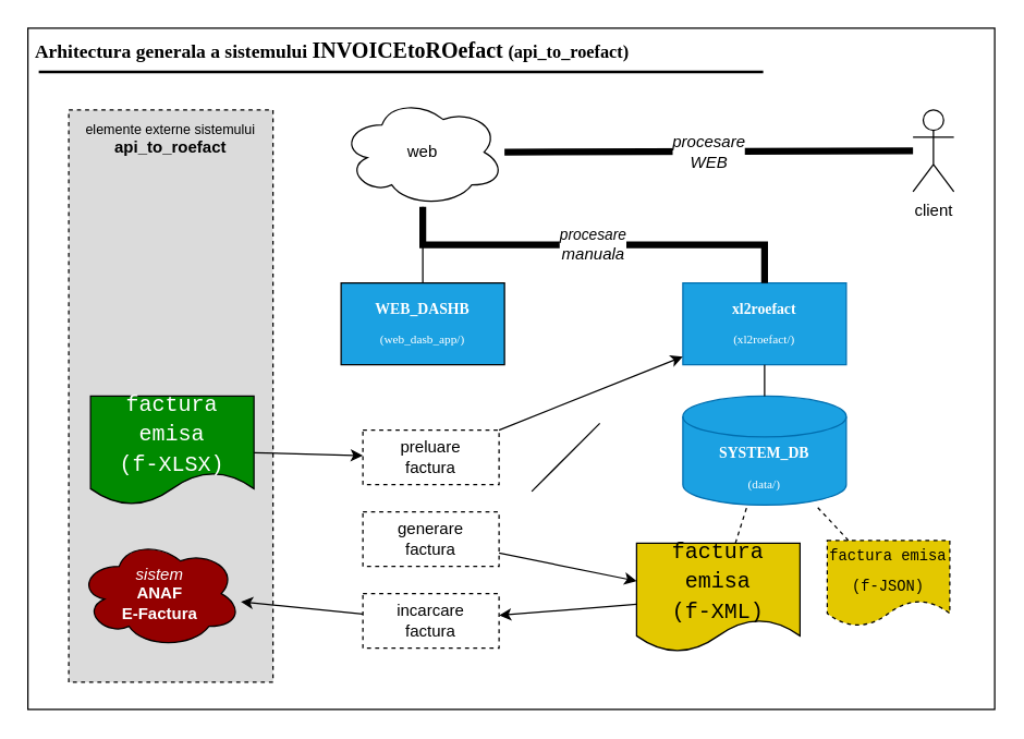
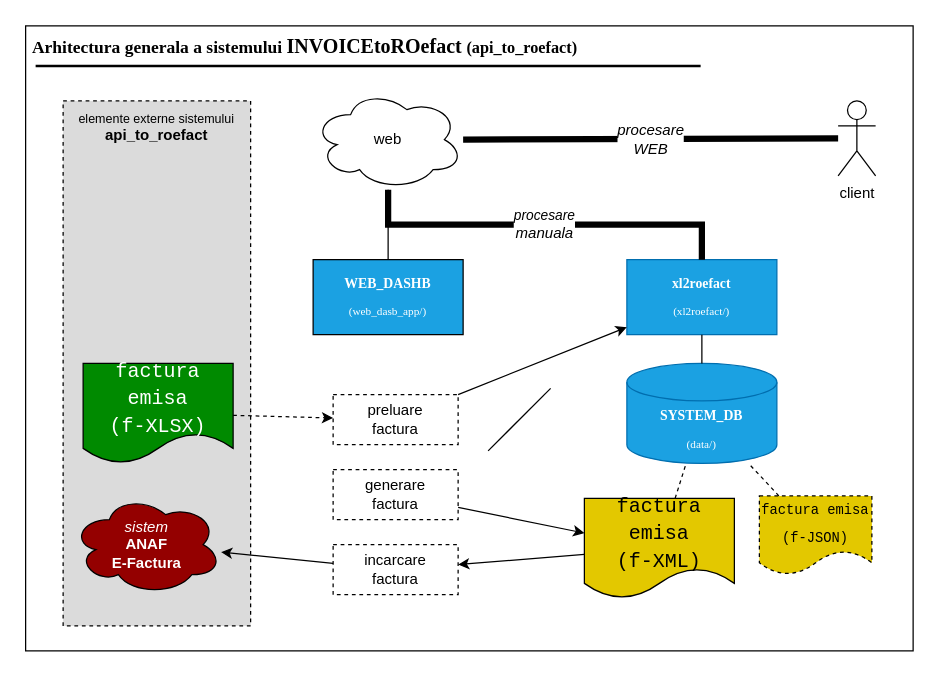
  <mxCell id="0" />
  <mxCell id="1" parent="0" />
  <mxCell id="2" value="&lt;font style=&quot;font-size: 14px;&quot;&gt;&amp;nbsp;Arhitectura generala a sistemului&amp;nbsp;&lt;/font&gt;&lt;font style=&quot;font-size: 16px;&quot; face=&quot;Tahoma&quot;&gt;INVOICEtoROefact&lt;/font&gt;&lt;span style=&quot;background-color: initial;&quot;&gt;&amp;nbsp;&lt;/span&gt;&lt;font face=&quot;Lucida Console&quot; style=&quot;background-color: initial; font-size: 13px;&quot;&gt;(api_to_roefact)&lt;/font&gt;" style="rounded=0;whiteSpace=wrap;html=1;fillColor=#ffffff;align=left;verticalAlign=top;fontFamily=Verdana;fontSize=15;fontStyle=1;strokeColor=#000000;fontColor=#000000;" parent="1" vertex="1"><mxGeometry x="20" width="710" height="500" as="geometry" y="20" /></mxCell>
  <mxCell id="3" value="&lt;font style=&quot;font-size: 10px;&quot;&gt;elemente externe sistemului&lt;/font&gt;&lt;br&gt;&lt;b&gt;&lt;font style=&quot;font-size: 12px;&quot;&gt;api_to_roefact&lt;/font&gt;&lt;/b&gt;" style="rounded=0;whiteSpace=wrap;html=1;verticalAlign=top;dashed=1;strokeWidth=1;fillColor=#DBDBDB;fontColor=#000000;strokeColor=#000000;" parent="1" vertex="1"><mxGeometry x="50" y="80" width="150" height="420" as="geometry" /></mxCell>
  <mxCell id="4" value="&lt;div style=&quot;line-height: 22px;&quot;&gt;&lt;div style=&quot;font-size: 11px; line-height: 22px;&quot;&gt;xl2roefact&lt;/div&gt;&lt;div style=&quot;line-height: 22px;&quot;&gt;&lt;span style=&quot;font-weight: normal;&quot;&gt;&lt;font style=&quot;font-size: 9px;&quot; face=&quot;Lucida Console&quot;&gt;(xl2roefact/)&lt;/font&gt;&lt;/span&gt;&lt;br&gt;&lt;/div&gt;&lt;/div&gt;" style="rounded=0;whiteSpace=wrap;html=1;fontFamily=Verdana;fontSize=11;fontStyle=1;fillColor=#1ba1e2;fontColor=#ffffff;strokeColor=#006EAF;labelBackgroundColor=none;" parent="1" vertex="1"><mxGeometry x="501" y="207" width="120" height="60" as="geometry" /></mxCell>
  <mxCell id="5" value="&lt;div style=&quot;color: rgb(255, 255, 255); line-height: 22px;&quot;&gt;&lt;div style=&quot;line-height: 22px;&quot;&gt;&lt;div style=&quot;font-size: 11px; line-height: 22px;&quot;&gt;WEB_DASHB&lt;/div&gt;&lt;div style=&quot;line-height: 22px;&quot;&gt;&lt;font style=&quot;font-weight: normal; font-size: 9px;&quot; face=&quot;Lucida Console&quot;&gt;(web_dasb_app/)&lt;/font&gt;&lt;/div&gt;&lt;/div&gt;&lt;/div&gt;" style="rounded=0;whiteSpace=wrap;html=1;fontFamily=Verdana;fontStyle=1;fontSize=11;fillColor=#1ba1e2;fontColor=#ffffff;strokeColor=#000000;labelBackgroundColor=none;" parent="1" vertex="1"><mxGeometry x="250" y="207" width="120" height="60" as="geometry" /></mxCell>
  <mxCell id="6" value="&lt;div style=&quot;line-height: 22px;&quot;&gt;&lt;div style=&quot;font-size: 11px; line-height: 22px;&quot;&gt;SYSTEM_DB&lt;/div&gt;&lt;div style=&quot;line-height: 22px;&quot;&gt;&lt;font style=&quot;font-size: 9px; font-weight: normal;&quot; face=&quot;Lucida Console&quot;&gt;(data/)&lt;/font&gt;&lt;/div&gt;&lt;/div&gt;" style="shape=cylinder3;whiteSpace=wrap;html=1;boundedLbl=1;backgroundOutline=1;size=15;fontFamily=Verdana;fontSize=11;fontStyle=1;strokeColor=#006EAF;fillColor=#1ba1e2;fontColor=#ffffff;labelBackgroundColor=none;" parent="1" vertex="1"><mxGeometry x="501" y="290" width="120" height="80" as="geometry" /></mxCell>
  <mxCell id="7" value="&lt;font color=&quot;#000000&quot;&gt;web&lt;/font&gt;" style="ellipse;shape=cloud;whiteSpace=wrap;html=1;fillColor=#FFFFFF;fontColor=#ffffff;strokeColor=#000000;" parent="1" vertex="1"><mxGeometry x="250" y="71" width="120" height="80" as="geometry" /></mxCell>
  <mxCell id="8" value="&lt;div style=&quot;color: rgb(255, 255, 255); font-family: Consolas, &amp;quot;Courier New&amp;quot;, monospace; font-size: 16px; line-height: 22px;&quot;&gt;factura emisa&lt;/div&gt;&lt;div style=&quot;color: rgb(255, 255, 255); font-family: Consolas, &amp;quot;Courier New&amp;quot;, monospace; font-size: 16px; line-height: 22px;&quot;&gt;(f-XLSX)&lt;/div&gt;" style="shape=document;whiteSpace=wrap;html=1;boundedLbl=1;fillColor=#008a00;fontColor=#ffffff;strokeColor=#000000;labelBackgroundColor=none;" parent="1" vertex="1"><mxGeometry x="66" y="290" width="120" height="80" as="geometry" /></mxCell>
  <mxCell id="9" value="&lt;div style=&quot;font-family: Consolas, &amp;quot;Courier New&amp;quot;, monospace; font-size: 16px; line-height: 22px;&quot;&gt;factura emisa&lt;/div&gt;&lt;div style=&quot;font-family: Consolas, &amp;quot;Courier New&amp;quot;, monospace; font-size: 16px; line-height: 22px;&quot;&gt;(f-XML)&lt;br&gt;&lt;/div&gt;" style="shape=document;whiteSpace=wrap;html=1;boundedLbl=1;fillColor=#e3c800;fontColor=#000000;strokeColor=#000000;labelBackgroundColor=none;" parent="1" vertex="1"><mxGeometry x="467" y="398" width="120" height="80" as="geometry" /></mxCell>
  <mxCell id="10" value="&lt;div style=&quot;font-family: Consolas, &amp;quot;Courier New&amp;quot;, monospace; font-size: 11px; line-height: 22px;&quot;&gt;factura emisa&lt;/div&gt;&lt;div style=&quot;font-family: Consolas, &amp;quot;Courier New&amp;quot;, monospace; font-size: 11px; line-height: 22px;&quot;&gt;(f-JSON)&lt;br style=&quot;font-size: 11px;&quot;&gt;&lt;/div&gt;" style="shape=document;whiteSpace=wrap;html=1;boundedLbl=1;fontSize=11;dashed=1;fillColor=#e3c800;strokeColor=#000000;fontColor=#000000;labelBackgroundColor=none;" parent="1" vertex="1"><mxGeometry x="607" y="396" width="90" height="63" as="geometry" /></mxCell>
  <mxCell id="11" value="" style="endArrow=none;html=1;rounded=0;strokeColor=#000000;" parent="1" source="5" target="7" edge="1"><mxGeometry width="50" height="50" relative="1" as="geometry"><mxPoint x="570" y="370" as="sourcePoint" /><mxPoint x="620" y="320" as="targetPoint" /></mxGeometry></mxCell>
  <mxCell id="12" value="&lt;i&gt;procesare&lt;/i&gt;&lt;br style=&quot;font-size: 12px; font-style: italic;&quot;&gt;&lt;span style=&quot;font-size: 12px; font-style: italic;&quot;&gt;manuala&lt;/span&gt;" style="endArrow=none;html=1;rounded=0;strokeWidth=5;strokeColor=#000000;labelBackgroundColor=#FFFFFF;fontColor=#000000;edgeStyle=orthogonalEdgeStyle;exitX=0.5;exitY=0;exitDx=0;exitDy=0;" parent="1" source="4" target="7" edge="1"><mxGeometry width="50" height="50" relative="1" as="geometry"><mxPoint x="380" y="160" as="sourcePoint" /><mxPoint x="720" y="90" as="targetPoint" /></mxGeometry></mxCell>
  <mxCell id="13" value="procesare&lt;br style=&quot;font-size: 12px;&quot;&gt;WEB" style="endArrow=none;html=1;rounded=0;strokeWidth=5;fontSize=12;fontStyle=2;strokeColor=#000000;labelBackgroundColor=#ffffff;fontColor=#000000;" parent="1" source="7" target="28" edge="1"><mxGeometry width="50" height="50" relative="1" as="geometry"><mxPoint x="700" y="179" as="sourcePoint" /><mxPoint x="840" y="153" as="targetPoint" /></mxGeometry></mxCell>
  <mxCell id="14" value="" style="endArrow=none;dashed=1;html=1;rounded=0;strokeColor=#000000;labelBackgroundColor=none;fontColor=#000000;" parent="1" source="10" target="6" edge="1"><mxGeometry width="50" height="50" relative="1" as="geometry"><mxPoint x="655" y="380" as="sourcePoint" /><mxPoint x="705" y="330" as="targetPoint" /></mxGeometry></mxCell>
  <mxCell id="15" value="" style="endArrow=none;html=1;rounded=0;strokeColor=#000000;" parent="1" source="6" target="4" edge="1"><mxGeometry width="50" height="50" relative="1" as="geometry"><mxPoint x="411" y="249" as="sourcePoint" /><mxPoint x="246" y="191" as="targetPoint" /></mxGeometry></mxCell>
  <mxCell id="16" value="preluare&lt;br&gt;factura" style="rounded=0;whiteSpace=wrap;html=1;dashed=1;strokeColor=#000000;" parent="1" vertex="1"><mxGeometry x="266" y="315" width="100" height="40" as="geometry" /></mxCell>
  <mxCell id="17" value="generare&lt;br&gt;factura" style="rounded=0;whiteSpace=wrap;html=1;dashed=1;strokeColor=#000000;" parent="1" vertex="1"><mxGeometry x="266" y="375" width="100" height="40" as="geometry" /></mxCell>
  <mxCell id="18" value="incarcare&lt;br&gt;factura" style="rounded=0;whiteSpace=wrap;html=1;dashed=1;strokeColor=#000000;" parent="1" vertex="1"><mxGeometry x="266" y="435" width="100" height="40" as="geometry" /></mxCell>
  <mxCell id="19" value="" style="endArrow=none;dashed=1;html=1;rounded=0;strokeColor=#000000;" parent="1" source="9" target="6" edge="1"><mxGeometry width="50" height="50" relative="1" as="geometry"><mxPoint x="753" y="410" as="sourcePoint" /><mxPoint x="732" y="390" as="targetPoint" /></mxGeometry></mxCell>
- <mxCell id="20" value="" style="endArrow=classic;html=1;rounded=0;endFill=1;strokeColor=#000000;" parent="1" source="8" target="16" edge="1"><mxGeometry width="50" height="50" relative="1" as="geometry"><mxPoint x="96" y="465" as="sourcePoint" /><mxPoint x="146" y="415" as="targetPoint" /></mxGeometry></mxCell>
+ <mxCell id="20" value="" style="endArrow=classic;html=1;rounded=0;endFill=1;strokeColor=#000000;dashed=1;" parent="1" source="8" target="16" edge="1"><mxGeometry width="50" height="50" relative="1" as="geometry"><mxPoint x="96" y="465" as="sourcePoint" /><mxPoint x="146" y="415" as="targetPoint" /></mxGeometry></mxCell>
  <mxCell id="21" value="" style="endArrow=classic;html=1;rounded=0;endFill=1;strokeColor=#000000;" parent="1" source="17" target="9" edge="1"><mxGeometry width="50" height="50" relative="1" as="geometry"><mxPoint x="160" y="355" as="sourcePoint" /><mxPoint x="290" y="366" as="targetPoint" /></mxGeometry></mxCell>
  <mxCell id="22" value="" style="endArrow=classic;html=1;rounded=0;endFill=1;strokeColor=#000000;" parent="1" source="9" target="18" edge="1"><mxGeometry width="50" height="50" relative="1" as="geometry"><mxPoint x="390" y="437" as="sourcePoint" /><mxPoint x="490" y="451" as="targetPoint" /></mxGeometry></mxCell>
  <mxCell id="23" value="&lt;i&gt;sistem&lt;/i&gt;&lt;br&gt;&lt;b&gt;ANAF&lt;br&gt;E-Factura&lt;/b&gt;" style="ellipse;shape=cloud;whiteSpace=wrap;html=1;fillColor=#940000;fontColor=#ffffff;strokeColor=#000000;" parent="1" vertex="1"><mxGeometry x="57" y="395" width="120" height="80" as="geometry" /></mxCell>
  <mxCell id="24" value="" style="endArrow=classic;html=1;rounded=0;endFill=1;strokeColor=#000000;" parent="1" source="18" target="23" edge="1"><mxGeometry width="50" height="50" relative="1" as="geometry"><mxPoint x="476" y="444" as="sourcePoint" /><mxPoint x="376" y="458" as="targetPoint" /></mxGeometry></mxCell>
  <mxCell id="25" value="" style="endArrow=classic;html=1;rounded=0;endFill=1;strokeColor=#000000;" parent="1" source="16" target="4" edge="1"><mxGeometry width="50" height="50" relative="1" as="geometry"><mxPoint x="210" y="367" as="sourcePoint" /><mxPoint x="290" y="369" as="targetPoint" /></mxGeometry></mxCell>
  <mxCell id="26" value="" style="endArrow=none;html=1;rounded=0;" parent="1" edge="1"><mxGeometry width="50" height="50" relative="1" as="geometry"><mxPoint x="390" y="360" as="sourcePoint" /><mxPoint x="440" y="310" as="targetPoint" /></mxGeometry></mxCell>
  <mxCell id="27" value="" style="endArrow=none;html=1;rounded=0;strokeColor=#000000;strokeWidth=2;" parent="1" edge="1"><mxGeometry width="50" height="50" relative="1" as="geometry"><mxPoint x="28" y="52" as="sourcePoint" /><mxPoint x="560" y="52" as="targetPoint" /></mxGeometry></mxCell>
  <mxCell id="28" value="client" style="shape=umlActor;verticalLabelPosition=bottom;verticalAlign=top;html=1;outlineConnect=0;strokeColor=#000000;fontColor=#000000;labelBackgroundColor=#ffffff;" parent="1" vertex="1"><mxGeometry x="670" y="80" width="30" height="60" as="geometry" /></mxCell>
